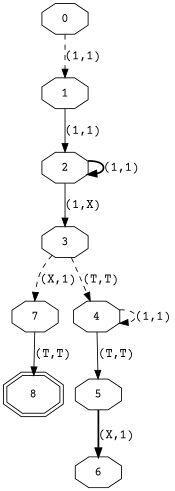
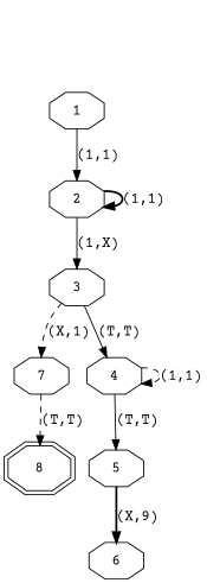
  digraph {
    fontname="Courier Prime"
    node [fontname="Courier Prime" shape=octagon]
    edge [fontname="Courier Prime" style=solid]
    n1 [label=7]
    n2 [label=8 shape=doubleoctagon]
    n3 [label=5]
    n4 [label=6]
    n5 [label=4]
    n6 [label=3]
    n7 [label=2]
    n8 [label=1]
-   n9 [label=0]
-   n1 -> n2 [label="(T,T)"]
-   n3 -> n4 [label="(X,1)" style=bold]
+   n1 -> n2 [label="(T,T)" style=dashed]
+   n3 -> n4 [label="(X,9)" style=bold]
    n5 -> n3 [label="(T,T)"]
    n5 -> n5 [label="(1,1)" style=dashed]
    n6 -> n1 [label="(X,1)" style=dashed]
-   n6 -> n5 [label="(T,T)" style=dashed]
+   n6 -> n5 [label="(T,T)"]
    n7 -> n6 [label="(1,X)"]
    n7 -> n7 [label="(1,1)" style=bold]
    n8 -> n7 [label="(1,1)"]
-   n9 -> n8 [label="(1,1)" style=dashed]
  }
